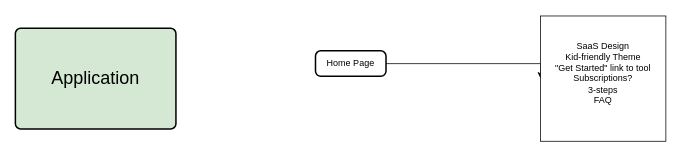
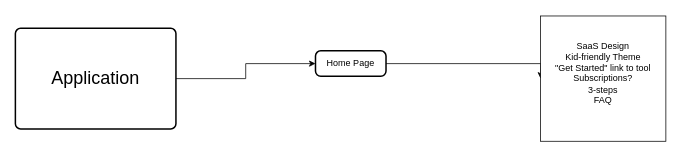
  <mxCell id="0" />
  <mxCell id="1" parent="0" />
  <mxCell id="2" style="edgeStyle=orthogonalEdgeStyle;rounded=0;orthogonalLoop=1;jettySize=auto;html=1;" edge="1" parent="1" source="3"><mxGeometry relative="1" as="geometry"><mxPoint x="720" y="104" as="targetPoint" /></mxGeometry></mxCell>
  <mxCell id="3" value="Home Page" style="rounded=1;absoluteArcSize=1;arcSize=14;whiteSpace=wrap;strokeWidth=2;" parent="1" vertex="1"><mxGeometry x="420" y="67" width="94" height="34" as="geometry" /></mxCell>
- <mxCell id="5" value="Application" style="rounded=1;absoluteArcSize=1;arcSize=14;whiteSpace=wrap;strokeWidth=2;fontSize=24;fontStyle=0;fillColor=#d5e8d4;" vertex="1" parent="1"><mxGeometry x="20" y="37" width="214" height="134" as="geometry" /></mxCell>
+ <mxCell id="4" style="edgeStyle=orthogonalEdgeStyle;rounded=0;orthogonalLoop=1;jettySize=auto;html=1;entryX=0;entryY=0.5;entryDx=0;entryDy=0;" edge="1" parent="1" source="5" target="3"><mxGeometry relative="1" as="geometry" /></mxCell>
+ <mxCell id="5" value="Application" style="rounded=1;absoluteArcSize=1;arcSize=14;whiteSpace=wrap;strokeWidth=2;fontSize=24;fontStyle=0" vertex="1" parent="1"><mxGeometry x="20" y="37" width="214" height="134" as="geometry" /></mxCell>
  <mxCell id="6" value="SaaS Design&lt;div&gt;Kid-friendly Theme&lt;/div&gt;&lt;div&gt;&quot;Get Started&quot; link to tool&lt;/div&gt;&lt;div&gt;Subscriptions?&lt;/div&gt;&lt;div&gt;3-steps&lt;/div&gt;&lt;div&gt;FAQ&lt;/div&gt;&lt;div&gt;&lt;br&gt;&lt;/div&gt;" style="whiteSpace=wrap;html=1;aspect=fixed;" vertex="1" parent="1"><mxGeometry x="720" y="20.5" width="167" height="167" as="geometry" /></mxCell>
